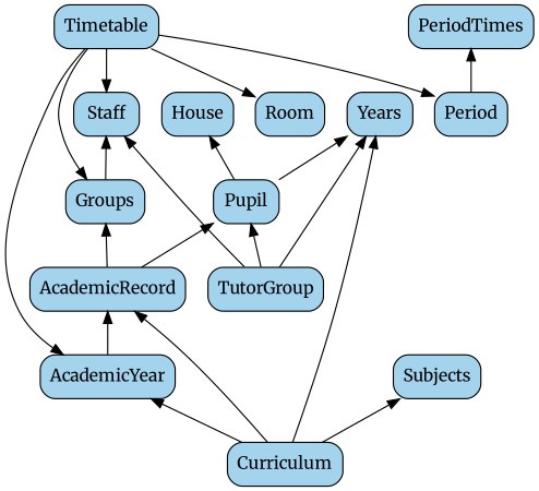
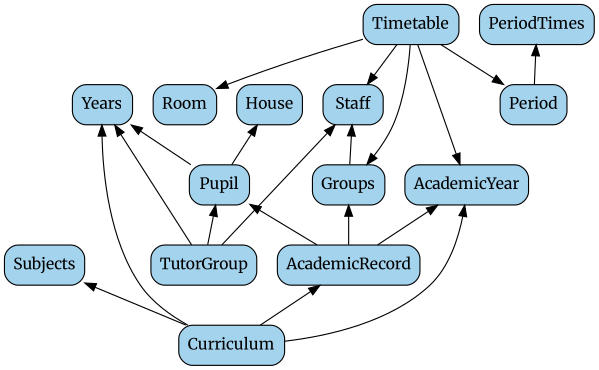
  digraph {
    fontname=Merriweather
    rankdir=BT
    node [fillcolor=lightskyblue2 fontname=Merriweather shape=box style="filled,rounded"]
    edge [fontname=Merriweather]
    AcademicRecord
    AcademicYear
    Pupil
    Groups
    Timetable
    Years
    House
    Staff
    Curriculum
    Subjects
    Period
    PeriodTimes
    TutorGroup
    Room
-   AcademicYear -> AcademicRecord
+   AcademicRecord -> AcademicYear
    AcademicRecord -> Pupil
    AcademicRecord -> Groups
    AcademicYear -> Timetable [dir=back]
    Pupil -> Years
    Pupil -> House
    Groups -> Timetable [dir=back]
    Groups -> Staff
    Staff -> Timetable [dir=back]
    Curriculum -> AcademicRecord
    Curriculum -> AcademicYear
    Curriculum -> Years
    Curriculum -> Subjects
    Period -> Timetable [dir=back]
    Period -> PeriodTimes
    TutorGroup -> Pupil
    TutorGroup -> Years
    TutorGroup -> Staff
    Room -> Timetable [dir=back]
  }
